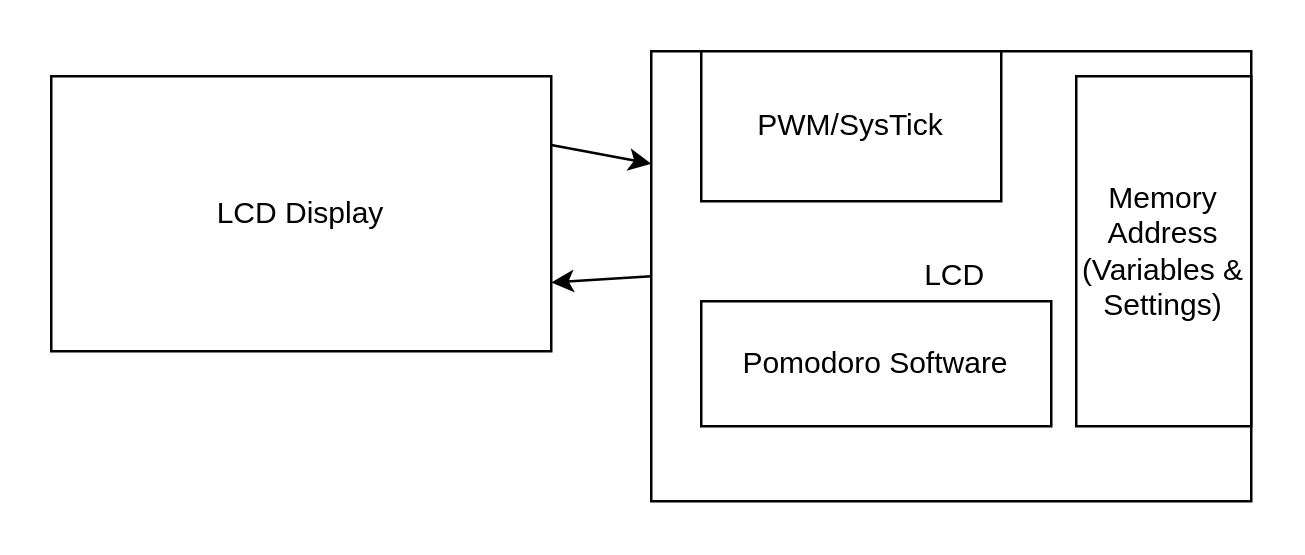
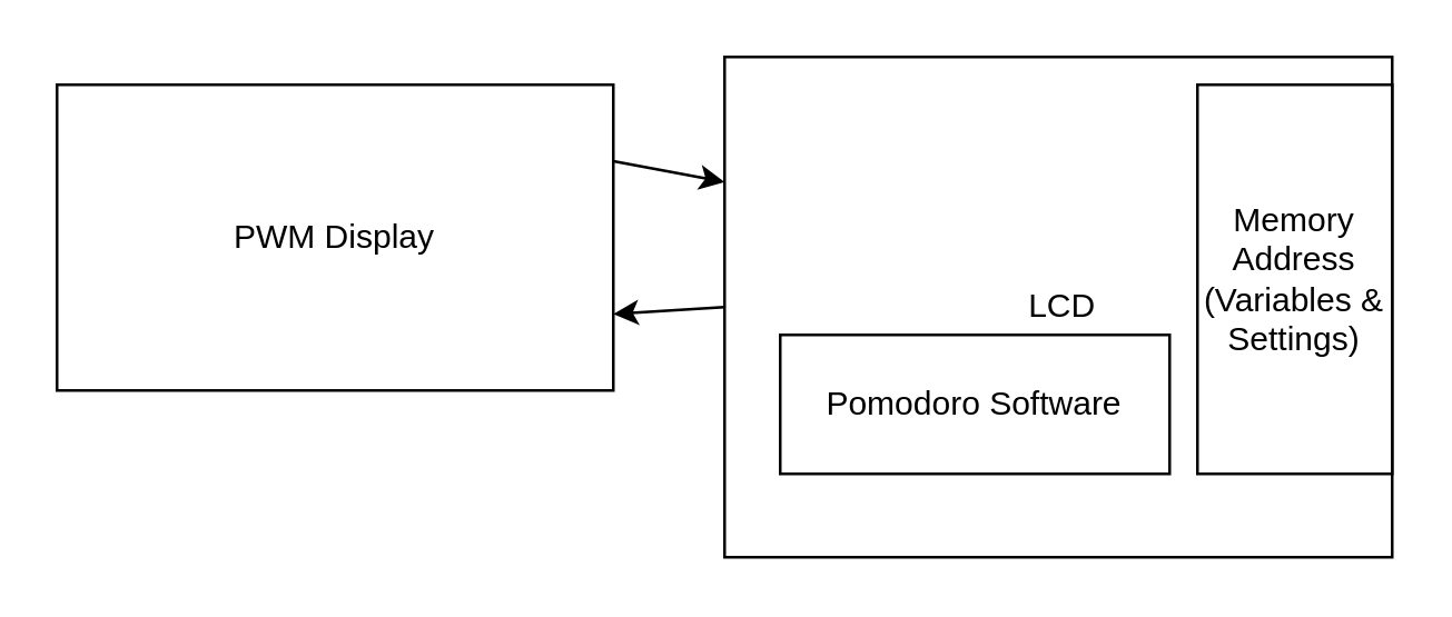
  <mxCell id="0" />
  <mxCell id="1" parent="0" />
  <mxCell id="2" style="edgeStyle=none;html=1;exitX=0;exitY=0.5;exitDx=0;exitDy=0;entryX=1;entryY=0.75;entryDx=0;entryDy=0;" edge="1" parent="1" source="3" target="5"><mxGeometry relative="1" as="geometry" /></mxCell>
  <mxCell id="3" value="&amp;nbsp;LCD" style="rounded=0;whiteSpace=wrap;html=1;" parent="1" vertex="1"><mxGeometry x="260" y="20" width="240" height="180" as="geometry" /></mxCell>
  <mxCell id="4" style="edgeStyle=none;html=1;exitX=1;exitY=0.25;exitDx=0;exitDy=0;entryX=0;entryY=0.25;entryDx=0;entryDy=0;" edge="1" parent="1" source="5" target="3"><mxGeometry relative="1" as="geometry" /></mxCell>
- <mxCell id="5" value="LCD Display" style="rounded=0;whiteSpace=wrap;html=1;" parent="1" vertex="1"><mxGeometry x="20" y="30" width="200" height="110" as="geometry" /></mxCell>
- <mxCell id="6" value="PWM/SysTick" style="rounded=0;whiteSpace=wrap;html=1;" parent="1" vertex="1"><mxGeometry x="280" y="20" width="120" height="60" as="geometry" /></mxCell>
+ <mxCell id="5" value="PWM Display" style="rounded=0;whiteSpace=wrap;html=1;" parent="1" vertex="1"><mxGeometry x="20" y="30" width="200" height="110" as="geometry" /></mxCell>
  <mxCell id="7" value="Memory Address (Variables &amp;amp; Settings)" style="whiteSpace=wrap;html=1;" parent="1" vertex="1"><mxGeometry x="430" y="30" width="70" height="140" as="geometry" /></mxCell>
  <mxCell id="8" value="Pomodoro Software" style="whiteSpace=wrap;html=1;" parent="1" vertex="1"><mxGeometry x="280" y="120" width="140" height="50" as="geometry" /></mxCell>
